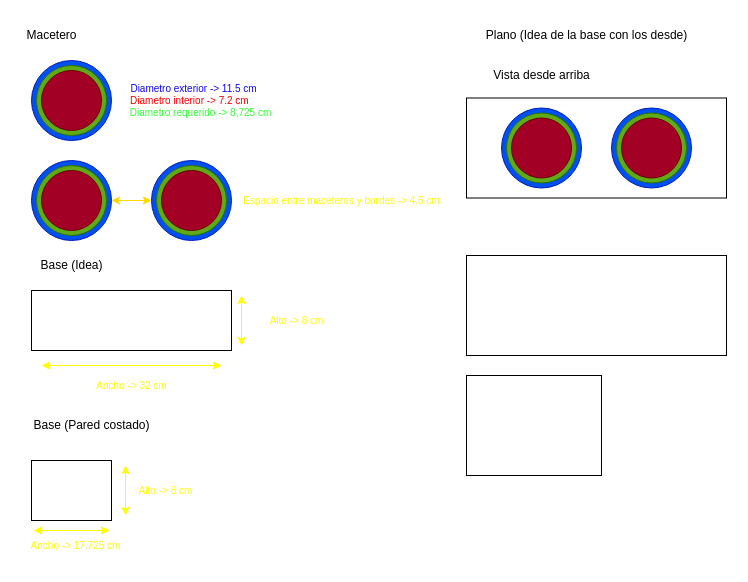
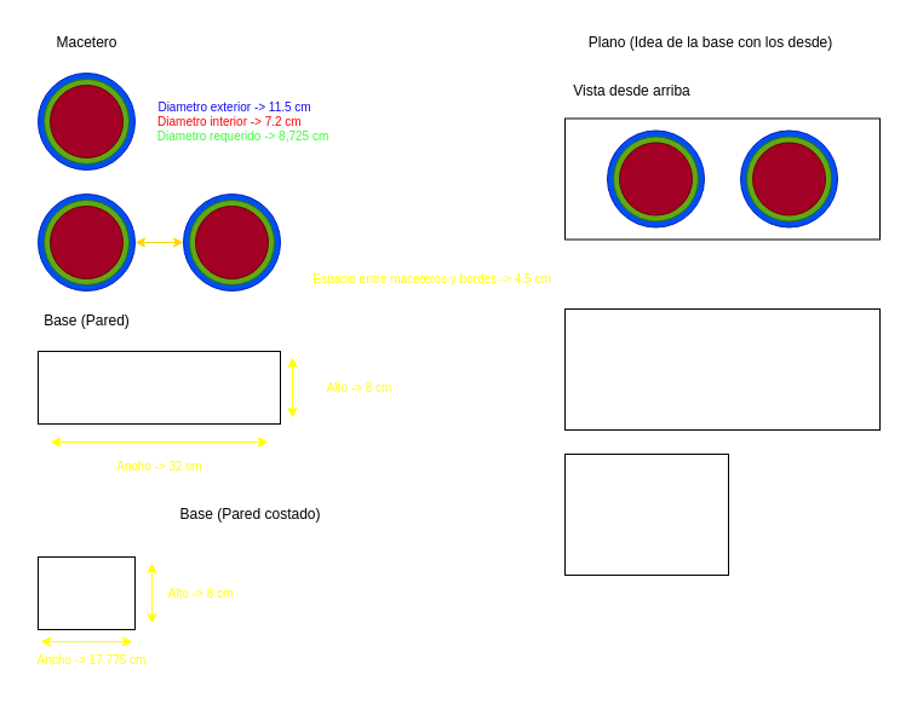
  <mxCell id="0" />
  <mxCell id="1" parent="0" />
  <mxCell id="2" value="" style="ellipse;whiteSpace=wrap;html=1;aspect=fixed;fillColor=#0050ef;fontColor=#ffffff;strokeColor=#001DBC;" vertex="1" parent="1"><mxGeometry x="31" y="60" width="80" height="80" as="geometry" /></mxCell>
- <mxCell id="3" value="Macetero" style="text;html=1;align=center;verticalAlign=middle;resizable=0;points=[];autosize=1;strokeColor=none;fillColor=none;" vertex="1" parent="1"><mxGeometry x="16" y="20" width="70" height="30" as="geometry" /></mxCell>
+ <mxCell id="3" value="Macetero" style="text;html=1;align=center;verticalAlign=middle;resizable=0;points=[];autosize=1;strokeColor=none;fillColor=none;" vertex="1" parent="1"><mxGeometry x="36" y="20" width="70" height="30" as="geometry" /></mxCell>
  <mxCell id="4" value="Diametro exterior -&amp;gt; 11.5 cm&amp;nbsp; &amp;nbsp; &amp;nbsp;&lt;div&gt;&lt;font color=&quot;#ff0000&quot;&gt;Diametro interior -&amp;gt; 7.2 cm&amp;nbsp;&lt;/font&gt; &amp;nbsp; &amp;nbsp; &amp;nbsp;&amp;nbsp;&lt;/div&gt;&lt;div&gt;&lt;font color=&quot;#33ff33&quot;&gt;Diametro requerido -&amp;gt; 8,725 cm&lt;/font&gt;&lt;/div&gt;" style="text;html=1;align=center;verticalAlign=middle;resizable=0;points=[];autosize=1;fontSize=10;fontColor=#110AF0;" vertex="1" parent="1"><mxGeometry x="120" y="75" width="160" height="50" as="geometry" /></mxCell>
  <mxCell id="5" value="" style="ellipse;whiteSpace=wrap;html=1;aspect=fixed;fillColor=#60a917;fontColor=#ffffff;strokeColor=#2D7600;" vertex="1" parent="1"><mxGeometry x="36" y="65" width="70" height="70" as="geometry" /></mxCell>
  <mxCell id="6" value="" style="ellipse;whiteSpace=wrap;html=1;aspect=fixed;fillColor=#a20025;fontColor=#ffffff;strokeColor=#6F0000;" vertex="1" parent="1"><mxGeometry x="41" y="70" width="60" height="60" as="geometry" /></mxCell>
  <mxCell id="7" value="" style="ellipse;whiteSpace=wrap;html=1;aspect=fixed;fillColor=#0050ef;fontColor=#ffffff;strokeColor=#001DBC;" vertex="1" parent="1"><mxGeometry x="31" y="160" width="80" height="80" as="geometry" /></mxCell>
  <mxCell id="8" value="" style="ellipse;whiteSpace=wrap;html=1;aspect=fixed;fillColor=#60a917;fontColor=#ffffff;strokeColor=#2D7600;" vertex="1" parent="1"><mxGeometry x="36" y="165" width="70" height="70" as="geometry" /></mxCell>
  <mxCell id="9" value="" style="ellipse;whiteSpace=wrap;html=1;aspect=fixed;fillColor=#a20025;fontColor=#ffffff;strokeColor=#6F0000;" vertex="1" parent="1"><mxGeometry x="41" y="170" width="60" height="60" as="geometry" /></mxCell>
  <mxCell id="10" value="" style="ellipse;whiteSpace=wrap;html=1;aspect=fixed;fillColor=#0050ef;fontColor=#ffffff;strokeColor=#001DBC;" vertex="1" parent="1"><mxGeometry x="151" y="160" width="80" height="80" as="geometry" /></mxCell>
  <mxCell id="11" value="" style="ellipse;whiteSpace=wrap;html=1;aspect=fixed;fillColor=#60a917;fontColor=#ffffff;strokeColor=#2D7600;" vertex="1" parent="1"><mxGeometry x="156" y="165" width="70" height="70" as="geometry" /></mxCell>
  <mxCell id="12" value="" style="ellipse;whiteSpace=wrap;html=1;aspect=fixed;fillColor=#a20025;fontColor=#ffffff;strokeColor=#6F0000;" vertex="1" parent="1"><mxGeometry x="161" y="170" width="60" height="60" as="geometry" /></mxCell>
- <mxCell id="13" value="Espacio entre maceteros y bordes -&amp;gt; 4.5 cm" style="text;html=1;align=center;verticalAlign=middle;resizable=0;points=[];autosize=1;fontSize=10;fontColor=#FFFF00;" vertex="1" parent="1"><mxGeometry x="231" y="185" width="220" height="30" as="geometry" /></mxCell>
+ <mxCell id="13" value="Espacio entre maceteros y bordes -&amp;gt; 4.5 cm" style="text;html=1;align=center;verticalAlign=middle;resizable=0;points=[];autosize=1;fontSize=10;fontColor=#FFFF00;" vertex="1" parent="1"><mxGeometry x="246" y="215" width="220" height="30" as="geometry" /></mxCell>
  <mxCell id="14" value="" style="endArrow=classic;startArrow=classic;html=1;rounded=0;exitX=1;exitY=0.5;exitDx=0;exitDy=0;entryX=0;entryY=0.5;entryDx=0;entryDy=0;fontColor=#FFFF00;fillColor=#e3c800;strokeColor=#fed801;" edge="1" parent="1" source="7" target="10"><mxGeometry width="50" height="50" relative="1" as="geometry"><mxPoint x="111" y="185" as="sourcePoint" /><mxPoint x="161" y="135" as="targetPoint" /></mxGeometry></mxCell>
  <mxCell id="15" value="" style="rounded=0;whiteSpace=wrap;html=1;" vertex="1" parent="1"><mxGeometry x="31" y="290" width="200" height="60" as="geometry" /></mxCell>
  <mxCell id="16" value="" style="endArrow=classic;startArrow=classic;html=1;rounded=0;fillColor=#e3c800;strokeColor=#FFFF00;" edge="1" parent="1"><mxGeometry width="50" height="50" relative="1" as="geometry"><mxPoint x="241" y="345" as="sourcePoint" /><mxPoint x="241" y="295" as="targetPoint" /></mxGeometry></mxCell>
  <mxCell id="17" value="" style="endArrow=classic;startArrow=classic;html=1;rounded=0;strokeColor=#FFFF00;" edge="1" parent="1"><mxGeometry width="50" height="50" relative="1" as="geometry"><mxPoint x="41" y="365" as="sourcePoint" /><mxPoint x="221" y="365" as="targetPoint" /></mxGeometry></mxCell>
- <mxCell id="18" value="Base (Idea)" style="text;html=1;align=center;verticalAlign=middle;resizable=0;points=[];autosize=1;strokeColor=none;fillColor=none;" vertex="1" parent="1"><mxGeometry x="26" y="250" width="90" height="30" as="geometry" /></mxCell>
+ <mxCell id="18" value="Base (Pared)" style="text;html=1;align=center;verticalAlign=middle;resizable=0;points=[];autosize=1;strokeColor=none;fillColor=none;" vertex="1" parent="1"><mxGeometry x="26" y="250" width="90" height="30" as="geometry" /></mxCell>
  <mxCell id="19" value="Alto -&amp;gt; 8 cm" style="text;html=1;align=center;verticalAlign=middle;resizable=0;points=[];autosize=1;fontSize=10;fontColor=#FFFF00;" vertex="1" parent="1"><mxGeometry x="256" y="305" width="80" height="30" as="geometry" /></mxCell>
  <mxCell id="20" value="Ancho -&amp;gt; 32 cm" style="text;html=1;align=center;verticalAlign=middle;resizable=0;points=[];autosize=1;fontSize=10;fontColor=#FFFF00;" vertex="1" parent="1"><mxGeometry x="86" y="370" width="90" height="30" as="geometry" /></mxCell>
  <mxCell id="21" value="" style="rounded=0;whiteSpace=wrap;html=1;" vertex="1" parent="1"><mxGeometry x="466" y="97.5" width="260" height="100" as="geometry" /></mxCell>
  <mxCell id="22" value="Plano (Idea de la base con los desde)" style="text;html=1;align=center;verticalAlign=middle;resizable=0;points=[];autosize=1;strokeColor=none;fillColor=none;" vertex="1" parent="1"><mxGeometry x="461" y="20" width="250" height="30" as="geometry" /></mxCell>
  <mxCell id="23" value="" style="ellipse;whiteSpace=wrap;html=1;aspect=fixed;fillColor=#0050ef;fontColor=#ffffff;strokeColor=#001DBC;" vertex="1" parent="1"><mxGeometry x="501" y="107.5" width="80" height="80" as="geometry" /></mxCell>
  <mxCell id="24" value="" style="ellipse;whiteSpace=wrap;html=1;aspect=fixed;fillColor=#60a917;fontColor=#ffffff;strokeColor=#2D7600;" vertex="1" parent="1"><mxGeometry x="506" y="112.5" width="70" height="70" as="geometry" /></mxCell>
  <mxCell id="25" value="" style="ellipse;whiteSpace=wrap;html=1;aspect=fixed;fillColor=#a20025;fontColor=#ffffff;strokeColor=#6F0000;" vertex="1" parent="1"><mxGeometry x="511" y="117.5" width="60" height="60" as="geometry" /></mxCell>
  <mxCell id="26" value="" style="ellipse;whiteSpace=wrap;html=1;aspect=fixed;fillColor=#0050ef;fontColor=#ffffff;strokeColor=#001DBC;" vertex="1" parent="1"><mxGeometry x="611" y="107.5" width="80" height="80" as="geometry" /></mxCell>
  <mxCell id="27" value="" style="ellipse;whiteSpace=wrap;html=1;aspect=fixed;fillColor=#60a917;fontColor=#ffffff;strokeColor=#2D7600;" vertex="1" parent="1"><mxGeometry x="616" y="112.5" width="70" height="70" as="geometry" /></mxCell>
  <mxCell id="28" value="" style="ellipse;whiteSpace=wrap;html=1;aspect=fixed;fillColor=#a20025;fontColor=#ffffff;strokeColor=#6F0000;" vertex="1" parent="1"><mxGeometry x="621" y="117.5" width="60" height="60" as="geometry" /></mxCell>
- <mxCell id="29" value="Vista desde arriba" style="text;html=1;align=center;verticalAlign=middle;resizable=0;points=[];autosize=1;strokeColor=none;fillColor=none;" vertex="1" parent="1"><mxGeometry x="481" y="60" width="120" height="30" as="geometry" /></mxCell>
+ <mxCell id="29" value="Vista desde arriba" style="text;html=1;align=center;verticalAlign=middle;resizable=0;points=[];autosize=1;strokeColor=none;fillColor=none;" vertex="1" parent="1"><mxGeometry x="461" y="60" width="120" height="30" as="geometry" /></mxCell>
  <mxCell id="30" value="" style="rounded=0;whiteSpace=wrap;html=1;" vertex="1" parent="1"><mxGeometry x="466" y="255" width="260" height="100" as="geometry" /></mxCell>
- <mxCell id="31" value="Base (Pared costado)" style="text;html=1;align=center;verticalAlign=middle;resizable=0;points=[];autosize=1;strokeColor=none;fillColor=none;" vertex="1" parent="1"><mxGeometry x="21" y="410" width="140" height="30" as="geometry" /></mxCell>
+ <mxCell id="31" value="Base (Pared costado)" style="text;html=1;align=center;verticalAlign=middle;resizable=0;points=[];autosize=1;strokeColor=none;fillColor=none;" vertex="1" parent="1"><mxGeometry x="136" y="410" width="140" height="30" as="geometry" /></mxCell>
  <mxCell id="32" value="" style="rounded=0;whiteSpace=wrap;html=1;" vertex="1" parent="1"><mxGeometry x="31" y="460" width="80" height="60" as="geometry" /></mxCell>
  <mxCell id="33" value="" style="endArrow=classic;startArrow=classic;html=1;rounded=0;fillColor=#e3c800;strokeColor=#FFFF00;" edge="1" parent="1"><mxGeometry width="50" height="50" relative="1" as="geometry"><mxPoint x="125" y="515" as="sourcePoint" /><mxPoint x="125" y="465" as="targetPoint" /></mxGeometry></mxCell>
  <mxCell id="34" value="" style="endArrow=classic;startArrow=classic;html=1;rounded=0;strokeColor=#FFFF00;" edge="1" parent="1"><mxGeometry width="50" height="50" relative="1" as="geometry"><mxPoint x="33" y="530" as="sourcePoint" /><mxPoint x="109" y="530" as="targetPoint" /></mxGeometry></mxCell>
  <mxCell id="35" value="Alto -&amp;gt; 8 cm" style="text;html=1;align=center;verticalAlign=middle;resizable=0;points=[];autosize=1;fontSize=10;fontColor=#FFFF00;" vertex="1" parent="1"><mxGeometry x="125" y="475" width="80" height="30" as="geometry" /></mxCell>
- <mxCell id="36" value="Ancho -&amp;gt; 17.725 cm" style="text;html=1;align=center;verticalAlign=middle;resizable=0;points=[];autosize=1;fontSize=10;fontColor=#FFFF00;" vertex="1" parent="1"><mxGeometry x="20" y="530" width="110" height="30" as="geometry" /></mxCell>
+ <mxCell id="36" value="Ancho -&amp;gt; 17.775 cm" style="text;html=1;align=center;verticalAlign=middle;resizable=0;points=[];autosize=1;fontSize=10;fontColor=#FFFF00;" vertex="1" parent="1"><mxGeometry x="20" y="530" width="110" height="30" as="geometry" /></mxCell>
  <mxCell id="37" value="" style="rounded=0;whiteSpace=wrap;html=1;" vertex="1" parent="1"><mxGeometry x="466" y="375" width="135" height="100" as="geometry" /></mxCell>
